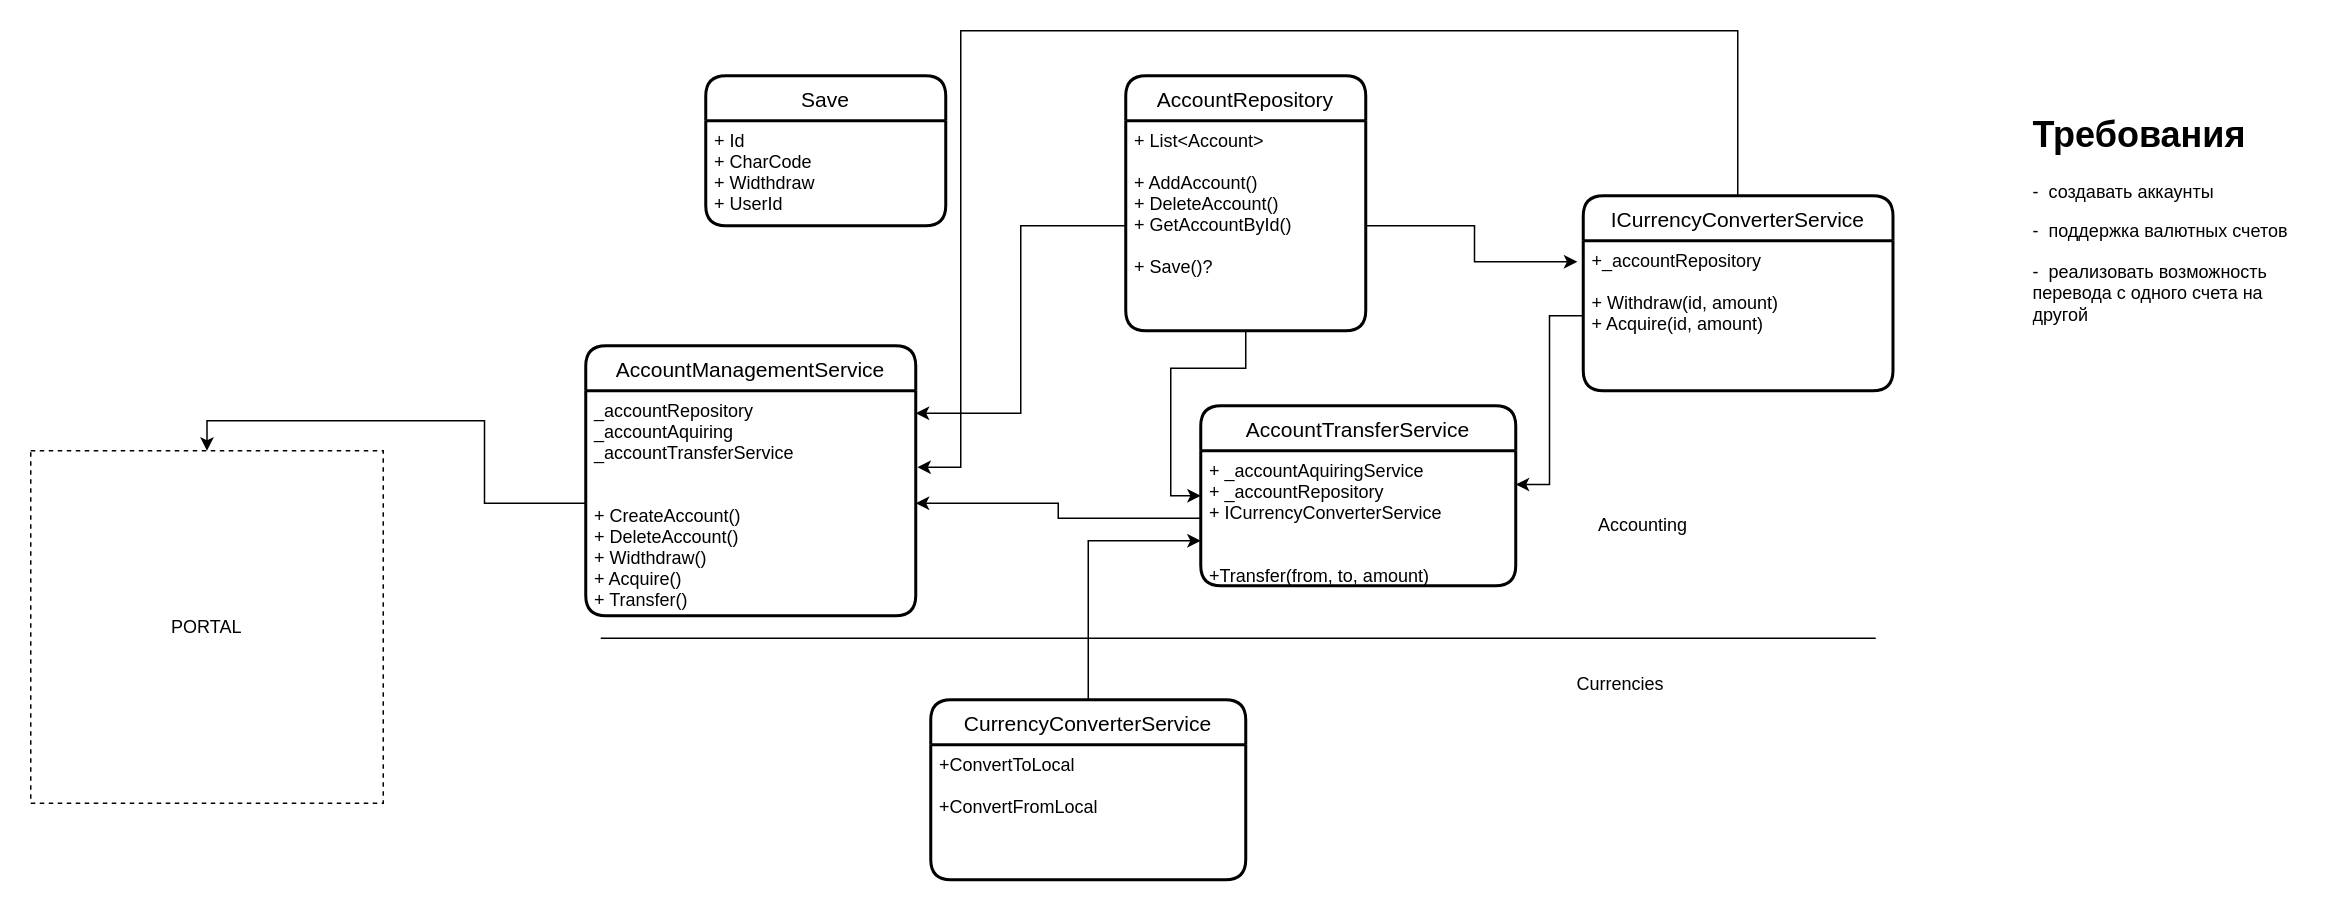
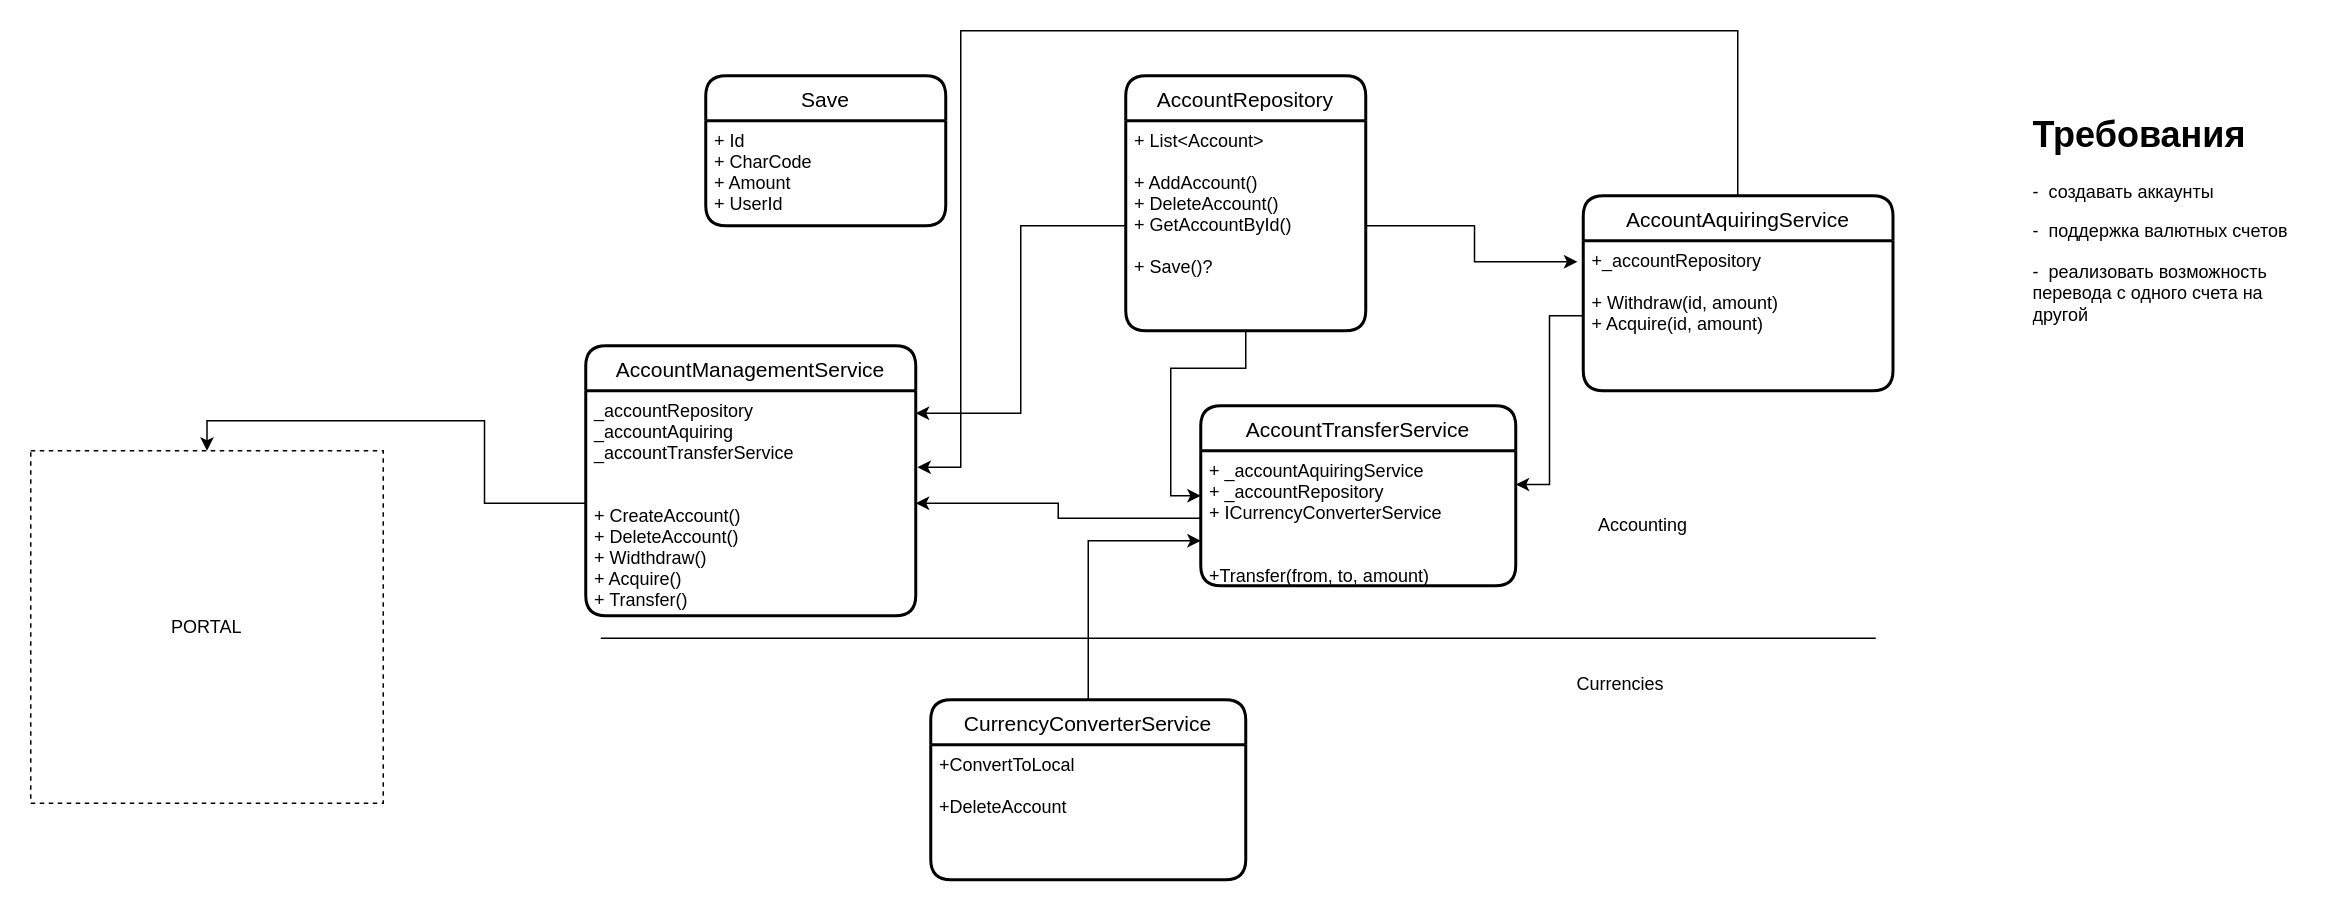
  <mxCell id="0" />
  <mxCell id="1" parent="0" />
  <mxCell id="2" value="Save" style="swimlane;childLayout=stackLayout;horizontal=1;startSize=30;horizontalStack=0;rounded=1;fontSize=14;fontStyle=0;strokeWidth=2;resizeParent=0;resizeLast=1;shadow=0;dashed=0;align=center;" parent="1" vertex="1"><mxGeometry x="470" y="50" width="160" height="100" as="geometry" /></mxCell>
- <mxCell id="3" value="+ Id&#10;+ CharCode&#10;+ Widthdraw&#10;+ UserId" style="align=left;strokeColor=none;fillColor=none;spacingLeft=4;fontSize=12;verticalAlign=top;resizable=0;rotatable=0;part=1;" parent="2" vertex="1"><mxGeometry y="30" width="160" height="70" as="geometry" /></mxCell>
+ <mxCell id="3" value="+ Id&#10;+ CharCode&#10;+ Amount&#10;+ UserId" style="align=left;strokeColor=none;fillColor=none;spacingLeft=4;fontSize=12;verticalAlign=top;resizable=0;rotatable=0;part=1;" parent="2" vertex="1"><mxGeometry y="30" width="160" height="70" as="geometry" /></mxCell>
  <mxCell id="4" value="&lt;h1&gt;Требования&lt;/h1&gt;&lt;p&gt;-&amp;nbsp; создавать аккаунты&lt;/p&gt;&lt;p&gt;-&amp;nbsp; поддержка валютных счетов&lt;/p&gt;&lt;p&gt;-&amp;nbsp; реализовать возможность перевода с одного счета на другой&lt;/p&gt;" style="text;html=1;strokeColor=none;fillColor=none;spacing=5;spacingTop=-20;whiteSpace=wrap;overflow=hidden;rounded=0;" parent="1" vertex="1"><mxGeometry x="1350" y="70" width="190" height="250" as="geometry" /></mxCell>
  <mxCell id="5" value="AccountRepository" style="swimlane;childLayout=stackLayout;horizontal=1;startSize=30;horizontalStack=0;rounded=1;fontSize=14;fontStyle=0;strokeWidth=2;resizeParent=0;resizeLast=1;shadow=0;dashed=0;align=center;" parent="1" vertex="1"><mxGeometry x="750" y="50" width="160" height="170" as="geometry" /></mxCell>
  <mxCell id="6" value="+ List&lt;Account&gt;&#10;&#10;+ AddAccount()&#10;+ DeleteAccount()&#10;+ GetAccountById()&#10;&#10;+ Save()?" style="align=left;strokeColor=none;fillColor=none;spacingLeft=4;fontSize=12;verticalAlign=top;resizable=0;rotatable=0;part=1;" parent="5" vertex="1"><mxGeometry y="30" width="160" height="140" as="geometry" /></mxCell>
- <mxCell id="7" value="ICurrencyConverterService" style="swimlane;childLayout=stackLayout;horizontal=1;startSize=30;horizontalStack=0;rounded=1;fontSize=14;fontStyle=0;strokeWidth=2;resizeParent=0;resizeLast=1;shadow=0;dashed=0;align=center;" parent="1" vertex="1"><mxGeometry x="1055" y="130" width="206.5" height="130" as="geometry" /></mxCell>
+ <mxCell id="7" value="AccountAquiringService" style="swimlane;childLayout=stackLayout;horizontal=1;startSize=30;horizontalStack=0;rounded=1;fontSize=14;fontStyle=0;strokeWidth=2;resizeParent=0;resizeLast=1;shadow=0;dashed=0;align=center;" parent="1" vertex="1"><mxGeometry x="1055" y="130" width="206.5" height="130" as="geometry" /></mxCell>
  <mxCell id="8" value="+_accountRepository&#10;&#10;+ Withdraw(id, amount)&#10;+ Acquire(id, amount)" style="align=left;strokeColor=none;fillColor=none;spacingLeft=4;fontSize=12;verticalAlign=top;resizable=0;rotatable=0;part=1;" parent="7" vertex="1"><mxGeometry y="30" width="206.5" height="100" as="geometry" /></mxCell>
  <mxCell id="9" style="edgeStyle=orthogonalEdgeStyle;rounded=0;orthogonalLoop=1;jettySize=auto;html=1;entryX=-0.019;entryY=0.14;entryDx=0;entryDy=0;entryPerimeter=0;" parent="1" source="6" target="8" edge="1"><mxGeometry relative="1" as="geometry" /></mxCell>
  <mxCell id="10" value="AccountTransferService" style="swimlane;childLayout=stackLayout;horizontal=1;startSize=30;horizontalStack=0;rounded=1;fontSize=14;fontStyle=0;strokeWidth=2;resizeParent=0;resizeLast=1;shadow=0;dashed=0;align=center;" parent="1" vertex="1"><mxGeometry x="800" y="270" width="210" height="120" as="geometry" /></mxCell>
  <mxCell id="11" value="+ _accountAquiringService&#10;+ _accountRepository&#10;+ ICurrencyConverterService&#10;&#10;&#10;+Transfer(from, to, amount)&#10;" style="align=left;strokeColor=none;fillColor=none;spacingLeft=4;fontSize=12;verticalAlign=top;resizable=0;rotatable=0;part=1;" parent="10" vertex="1"><mxGeometry y="30" width="210" height="90" as="geometry" /></mxCell>
  <mxCell id="12" value="AccountManagementService" style="swimlane;childLayout=stackLayout;horizontal=1;startSize=30;horizontalStack=0;rounded=1;fontSize=14;fontStyle=0;strokeWidth=2;resizeParent=0;resizeLast=1;shadow=0;dashed=0;align=center;" parent="1" vertex="1"><mxGeometry x="390" y="230" width="220" height="180" as="geometry" /></mxCell>
  <mxCell id="13" value="_accountRepository&#10;_accountAquiring&#10;_accountTransferService&#10;&#10;&#10;+ CreateAccount()&#10;+ DeleteAccount()&#10;+ Widthdraw()&#10;+ Acquire()&#10;+ Transfer()" style="align=left;strokeColor=none;fillColor=none;spacingLeft=4;fontSize=12;verticalAlign=top;resizable=0;rotatable=0;part=1;" parent="12" vertex="1"><mxGeometry y="30" width="220" height="150" as="geometry" /></mxCell>
  <mxCell id="14" style="edgeStyle=orthogonalEdgeStyle;rounded=0;orthogonalLoop=1;jettySize=auto;html=1;entryX=1;entryY=0.25;entryDx=0;entryDy=0;" parent="1" source="8" target="11" edge="1"><mxGeometry relative="1" as="geometry" /></mxCell>
  <mxCell id="15" style="edgeStyle=orthogonalEdgeStyle;rounded=0;orthogonalLoop=1;jettySize=auto;html=1;" parent="1" source="16" edge="1"><mxGeometry relative="1" as="geometry"><mxPoint x="800" y="360" as="targetPoint" /><Array as="points"><mxPoint x="725" y="360" /><mxPoint x="800" y="360" /></Array></mxGeometry></mxCell>
  <mxCell id="16" value="CurrencyConverterService" style="swimlane;childLayout=stackLayout;horizontal=1;startSize=30;horizontalStack=0;rounded=1;fontSize=14;fontStyle=0;strokeWidth=2;resizeParent=0;resizeLast=1;shadow=0;dashed=0;align=center;" parent="1" vertex="1"><mxGeometry x="620" y="466" width="210" height="120" as="geometry" /></mxCell>
- <mxCell id="17" value="+ConvertToLocal&#10;&#10;+ConvertFromLocal" style="align=left;strokeColor=none;fillColor=none;spacingLeft=4;fontSize=12;verticalAlign=top;resizable=0;rotatable=0;part=1;" parent="16" vertex="1"><mxGeometry y="30" width="210" height="90" as="geometry" /></mxCell>
+ <mxCell id="17" value="+ConvertToLocal&#10;&#10;+DeleteAccount" style="align=left;strokeColor=none;fillColor=none;spacingLeft=4;fontSize=12;verticalAlign=top;resizable=0;rotatable=0;part=1;" parent="16" vertex="1"><mxGeometry y="30" width="210" height="90" as="geometry" /></mxCell>
  <mxCell id="18" value="" style="line;strokeWidth=1;rotatable=0;dashed=0;labelPosition=right;align=left;verticalAlign=middle;spacingTop=0;spacingLeft=6;points=[];portConstraint=eastwest;" parent="1" vertex="1"><mxGeometry x="400" y="420" width="850" height="10" as="geometry" /></mxCell>
  <mxCell id="19" style="edgeStyle=orthogonalEdgeStyle;rounded=0;orthogonalLoop=1;jettySize=auto;html=1;entryX=0;entryY=0.5;entryDx=0;entryDy=0;" parent="1" source="6" target="10" edge="1"><mxGeometry relative="1" as="geometry" /></mxCell>
  <mxCell id="20" value="Currencies" style="text;html=1;strokeColor=none;fillColor=none;align=center;verticalAlign=middle;whiteSpace=wrap;rounded=0;" parent="1" vertex="1"><mxGeometry x="1015" y="446" width="130" height="20" as="geometry" /></mxCell>
  <mxCell id="21" value="Accounting" style="text;html=1;strokeColor=none;fillColor=none;align=center;verticalAlign=middle;whiteSpace=wrap;rounded=0;" parent="1" vertex="1"><mxGeometry x="1055" y="340" width="80" height="20" as="geometry" /></mxCell>
  <mxCell id="22" value="PORTAL" style="whiteSpace=wrap;html=1;aspect=fixed;dashed=1;" parent="1" vertex="1"><mxGeometry x="20" y="300" width="235" height="235" as="geometry" /></mxCell>
  <mxCell id="23" style="edgeStyle=orthogonalEdgeStyle;rounded=0;orthogonalLoop=1;jettySize=auto;html=1;entryX=0.5;entryY=0;entryDx=0;entryDy=0;" parent="1" source="13" target="22" edge="1"><mxGeometry relative="1" as="geometry" /></mxCell>
  <mxCell id="24" style="edgeStyle=orthogonalEdgeStyle;rounded=0;orthogonalLoop=1;jettySize=auto;html=1;entryX=1;entryY=0.25;entryDx=0;entryDy=0;" parent="1" source="6" target="12" edge="1"><mxGeometry relative="1" as="geometry" /></mxCell>
  <mxCell id="25" style="edgeStyle=orthogonalEdgeStyle;rounded=0;orthogonalLoop=1;jettySize=auto;html=1;entryX=1.005;entryY=0.34;entryDx=0;entryDy=0;entryPerimeter=0;" parent="1" target="13" edge="1"><mxGeometry relative="1" as="geometry"><Array as="points"><mxPoint x="1158" y="20" /><mxPoint x="640" y="20" /><mxPoint x="640" y="311" /></Array><mxPoint x="1158" y="130" as="sourcePoint" /></mxGeometry></mxCell>
  <mxCell id="26" style="edgeStyle=orthogonalEdgeStyle;rounded=0;orthogonalLoop=1;jettySize=auto;html=1;entryX=1;entryY=0.5;entryDx=0;entryDy=0;" parent="1" source="11" target="13" edge="1"><mxGeometry relative="1" as="geometry" /></mxCell>
